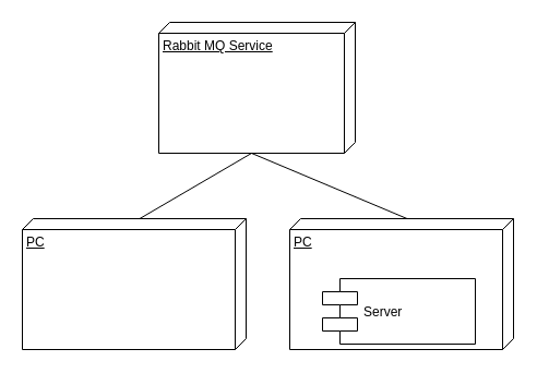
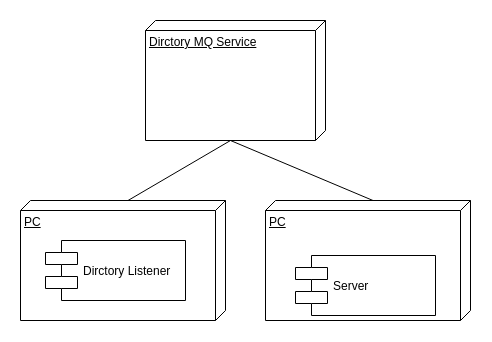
  <mxCell id="0" />
  <mxCell id="1" parent="0" />
  <mxCell id="2" value="PC" style="verticalAlign=top;align=left;spacingTop=8;spacingLeft=2;spacingRight=12;shape=cube;size=10;direction=south;fontStyle=4;html=1;" vertex="1" parent="1"><mxGeometry x="20" y="200" width="205" height="120" as="geometry" /></mxCell>
- <mxCell id="3" value="Rabbit MQ Service" style="verticalAlign=top;align=left;spacingTop=8;spacingLeft=2;spacingRight=12;shape=cube;size=10;direction=south;fontStyle=4;html=1;" vertex="1" parent="1"><mxGeometry x="145" y="20" width="180" height="120" as="geometry" /></mxCell>
+ <mxCell id="3" value="Dirctory MQ Service" style="verticalAlign=top;align=left;spacingTop=8;spacingLeft=2;spacingRight=12;shape=cube;size=10;direction=south;fontStyle=4;html=1;" vertex="1" parent="1"><mxGeometry x="145" y="20" width="180" height="120" as="geometry" /></mxCell>
+ <mxCell id="4" value="Dirctory Listener" style="shape=component;align=left;spacingLeft=36;" vertex="1" parent="1"><mxGeometry x="45" y="240" width="140" height="60" as="geometry" /></mxCell>
  <mxCell id="5" value="PC" style="verticalAlign=top;align=left;spacingTop=8;spacingLeft=2;spacingRight=12;shape=cube;size=10;direction=south;fontStyle=4;html=1;" vertex="1" parent="1"><mxGeometry x="265" y="200" width="205" height="120" as="geometry" /></mxCell>
  <mxCell id="6" value="Server" style="shape=component;align=left;spacingLeft=36;" vertex="1" parent="1"><mxGeometry x="295" y="255" width="140" height="60" as="geometry" /></mxCell>
  <mxCell id="7" value="" style="endArrow=none;endFill=0;endSize=12;html=1;exitX=0;exitY=0;exitDx=0;exitDy=97.5;exitPerimeter=0;entryX=0;entryY=0;entryDx=120;entryDy=95;entryPerimeter=0;startArrow=none;startFill=0;" edge="1" parent="1" source="2" target="3"><mxGeometry width="160" relative="1" as="geometry"><mxPoint x="20" y="340" as="sourcePoint" /><mxPoint x="180" y="340" as="targetPoint" /></mxGeometry></mxCell>
  <mxCell id="8" value="" style="endArrow=none;endFill=0;endSize=12;html=1;entryX=0;entryY=0;entryDx=0;entryDy=97.5;entryPerimeter=0;exitX=0;exitY=0;exitDx=120;exitDy=95;exitPerimeter=0;startArrow=none;startFill=0;targetPerimeterSpacing=12;sourcePerimeterSpacing=6;" edge="1" parent="1" source="3" target="5"><mxGeometry width="160" relative="1" as="geometry"><mxPoint x="220" y="140" as="sourcePoint" /><mxPoint x="240" y="150" as="targetPoint" /></mxGeometry></mxCell>
